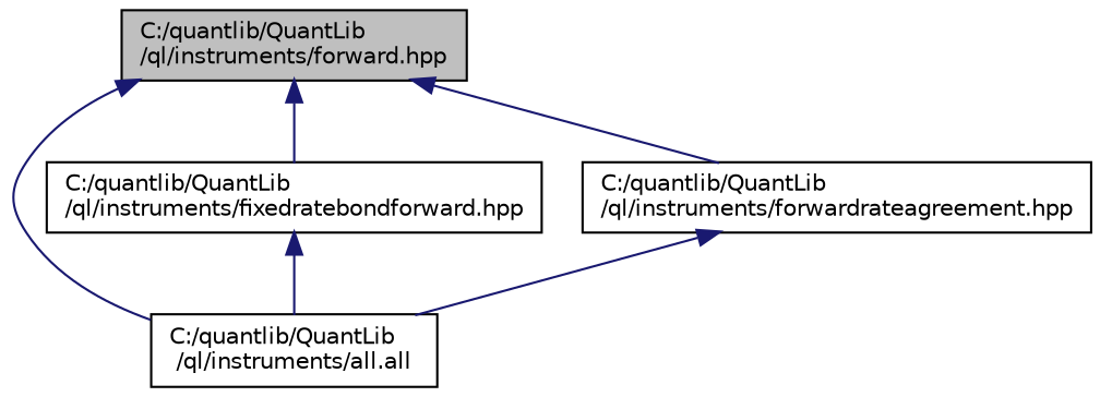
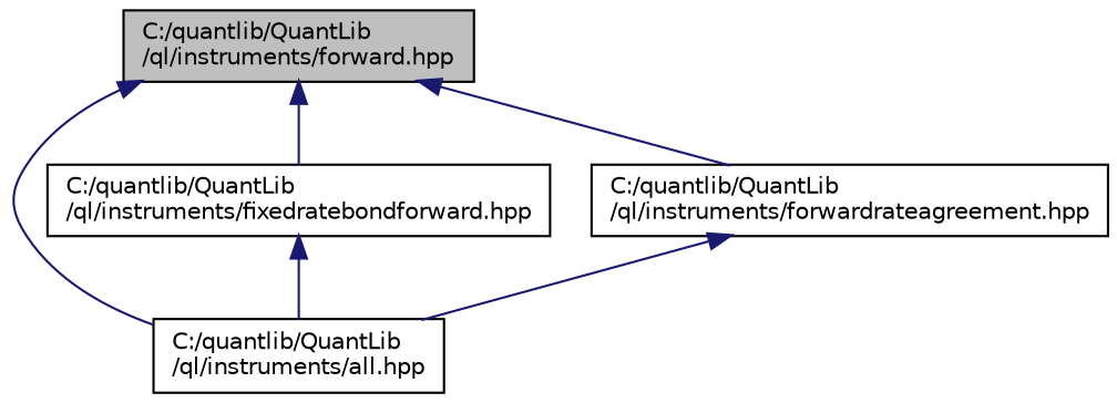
  digraph {
    node [color=black fillcolor=white fontname=Helvetica fontsize=10 shape=record style=filled]
    edge [color=midnightblue dir=back fontname=Helvetica fontsize=10 labelfontname=Helvetica labelfontsize=10 style=solid]
    n1 [fillcolor=grey75 fontcolor=black height=0.2 label="C:/quantlib/QuantLib\l/ql/instruments/forward.hpp" width=0.4]
-   n2 [height=0.2 label="C:/quantlib/QuantLib\l/ql/instruments/all.all" width=0.4]
+   n2 [height=0.2 label="C:/quantlib/QuantLib\l/ql/instruments/all.hpp" width=0.4]
    n3 [height=0.2 label="C:/quantlib/QuantLib\l/ql/instruments/fixedratebondforward.hpp" width=0.4]
    n4 [height=0.2 label="C:/quantlib/QuantLib\l/ql/instruments/forwardrateagreement.hpp" width=0.4]
    n1 -> n2
    n1 -> n3
    n1 -> n4
    n3 -> n2
    n4 -> n2
  }
